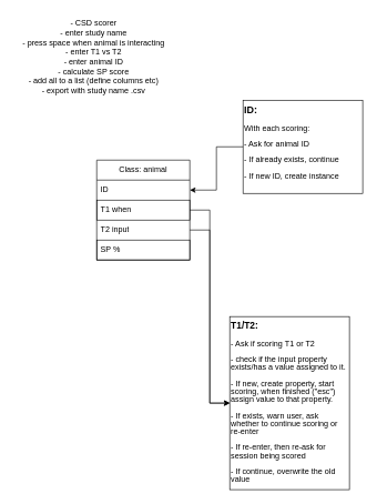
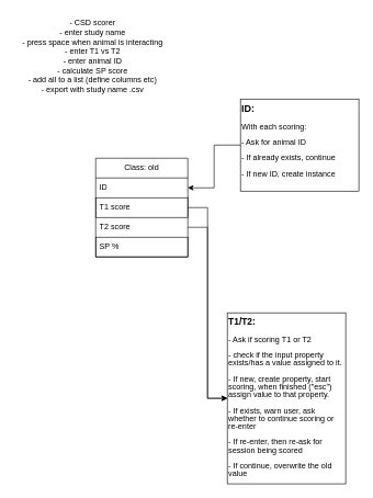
  <mxCell id="0" />
  <mxCell id="1" parent="0" />
  <mxCell id="2" value="&lt;div&gt;- CSD scorer&lt;/div&gt;&lt;div&gt;- enter study name&lt;/div&gt;&lt;div&gt;- press space when animal is interacting&lt;/div&gt;&lt;div&gt;- enter T1 vs T2&lt;/div&gt;&lt;div&gt;- enter animal ID&lt;/div&gt;&lt;div&gt;- calculate SP score&lt;/div&gt;&lt;div&gt;- add all to a list (define columns etc)&lt;/div&gt;&lt;div&gt;- export with study name .csv&lt;/div&gt;" style="text;html=1;align=center;verticalAlign=middle;resizable=0;points=[];autosize=1;strokeColor=none;fillColor=none;" vertex="1" parent="1"><mxGeometry x="20" width="240" height="130" as="geometry" y="20" /></mxCell>
- <mxCell id="3" value="Class: animal" style="swimlane;fontStyle=0;childLayout=stackLayout;horizontal=1;startSize=30;horizontalStack=0;resizeParent=1;resizeParentMax=0;resizeLast=0;collapsible=1;marginBottom=0;whiteSpace=wrap;html=1;" vertex="1" parent="1"><mxGeometry x="145" y="240" width="140" height="150" as="geometry" /></mxCell>
+ <mxCell id="3" value="Class: old" style="swimlane;fontStyle=0;childLayout=stackLayout;horizontal=1;startSize=30;horizontalStack=0;resizeParent=1;resizeParentMax=0;resizeLast=0;collapsible=1;marginBottom=0;whiteSpace=wrap;html=1;" vertex="1" parent="1"><mxGeometry x="145" y="240" width="140" height="150" as="geometry" /></mxCell>
  <mxCell id="4" value="&lt;div&gt;ID&lt;/div&gt;" style="text;strokeColor=none;fillColor=none;align=left;verticalAlign=middle;spacingLeft=4;spacingRight=4;overflow=hidden;points=[[0,0.5],[1,0.5]];portConstraint=eastwest;rotatable=0;whiteSpace=wrap;html=1;" vertex="1" parent="3"><mxGeometry y="30" width="140" height="30" as="geometry" /></mxCell>
- <mxCell id="5" value="T1 when" style="text;strokeColor=default;fillColor=none;align=left;verticalAlign=middle;spacingLeft=4;spacingRight=4;overflow=hidden;points=[[0,0.5],[1,0.5]];portConstraint=eastwest;rotatable=0;whiteSpace=wrap;html=1;" vertex="1" parent="3"><mxGeometry y="60" width="140" height="30" as="geometry" /></mxCell>
- <mxCell id="6" value="T2 input" style="text;strokeColor=none;fillColor=none;align=left;verticalAlign=middle;spacingLeft=4;spacingRight=4;overflow=hidden;points=[[0,0.5],[1,0.5]];portConstraint=eastwest;rotatable=0;whiteSpace=wrap;html=1;" vertex="1" parent="3"><mxGeometry y="90" width="140" height="30" as="geometry" /></mxCell>
+ <mxCell id="5" value="T1 score" style="text;strokeColor=default;fillColor=none;align=left;verticalAlign=middle;spacingLeft=4;spacingRight=4;overflow=hidden;points=[[0,0.5],[1,0.5]];portConstraint=eastwest;rotatable=0;whiteSpace=wrap;html=1;" vertex="1" parent="3"><mxGeometry y="60" width="140" height="30" as="geometry" /></mxCell>
+ <mxCell id="6" value="T2 score" style="text;strokeColor=none;fillColor=none;align=left;verticalAlign=middle;spacingLeft=4;spacingRight=4;overflow=hidden;points=[[0,0.5],[1,0.5]];portConstraint=eastwest;rotatable=0;whiteSpace=wrap;html=1;" vertex="1" parent="3"><mxGeometry y="90" width="140" height="30" as="geometry" /></mxCell>
  <mxCell id="7" value="SP %" style="text;strokeColor=default;fillColor=none;align=left;verticalAlign=middle;spacingLeft=4;spacingRight=4;overflow=hidden;points=[[0,0.5],[1,0.5]];portConstraint=eastwest;rotatable=0;whiteSpace=wrap;html=1;" vertex="1" parent="3"><mxGeometry y="120" width="140" height="30" as="geometry" /></mxCell>
  <mxCell id="8" value="" style="edgeStyle=orthogonalEdgeStyle;rounded=0;orthogonalLoop=1;jettySize=auto;html=1;" edge="1" parent="1" source="9" target="4"><mxGeometry relative="1" as="geometry" /></mxCell>
  <mxCell id="9" value="&lt;div style=&quot;line-height: 100%;&quot;&gt;&lt;h3 style=&quot;margin-top: 0px; line-height: 100%;&quot;&gt;&lt;font style=&quot;font-size: 15px; line-height: 100%;&quot;&gt;ID:&lt;/font&gt;&lt;/h3&gt;&lt;div&gt;With each scoring:&lt;/div&gt;&lt;p&gt;- Ask for animal ID&lt;/p&gt;&lt;p&gt;- If already exists, continue&lt;/p&gt;&lt;p&gt;- If new ID, create instance&lt;/p&gt;&lt;/div&gt;" style="text;html=1;whiteSpace=wrap;overflow=hidden;rounded=0;strokeColor=default;" vertex="1" parent="1"><mxGeometry x="365" y="150" width="180" height="140" as="geometry" /></mxCell>
  <mxCell id="10" style="edgeStyle=orthogonalEdgeStyle;rounded=0;orthogonalLoop=1;jettySize=auto;html=1;exitX=0.5;exitY=1;exitDx=0;exitDy=0;" edge="1" parent="1" source="9" target="9"><mxGeometry relative="1" as="geometry" /></mxCell>
  <mxCell id="11" value="&lt;div style=&quot;line-height: 100%;&quot;&gt;&lt;h3 style=&quot;margin-top: 0px; line-height: 100%;&quot;&gt;T1/T2:&lt;/h3&gt;&lt;p&gt;- Ask if scoring T1 or T2&lt;/p&gt;&lt;p&gt;- check if the input property exists/has a value assigned to it.&lt;/p&gt;&lt;p&gt;- If new, create property, start scoring, when finished (&quot;esc&quot;) assign value to that property.&lt;/p&gt;&lt;p&gt;- If exists, warn user, ask whether to continue scoring or re-enter&lt;/p&gt;&lt;p&gt;- If re-enter, then re-ask for session being scored&lt;/p&gt;&lt;p&gt;- If continue, overwrite the old value&lt;/p&gt;&lt;/div&gt;" style="text;html=1;whiteSpace=wrap;overflow=hidden;rounded=0;glass=0;shadow=0;strokeColor=default;collapsible=0;" vertex="1" parent="1"><mxGeometry x="345" y="475" width="180" height="260" as="geometry"><mxRectangle x="340" y="455" width="510" height="190" as="alternateBounds" /></mxGeometry></mxCell>
  <mxCell id="12" style="edgeStyle=orthogonalEdgeStyle;rounded=0;orthogonalLoop=1;jettySize=auto;html=1;exitX=1;exitY=0.5;exitDx=0;exitDy=0;entryX=0;entryY=0.5;entryDx=0;entryDy=0;" edge="1" parent="1" source="6" target="11"><mxGeometry relative="1" as="geometry" /></mxCell>
  <mxCell id="13" style="edgeStyle=orthogonalEdgeStyle;rounded=0;orthogonalLoop=1;jettySize=auto;html=1;exitX=1;exitY=0.5;exitDx=0;exitDy=0;entryX=0;entryY=0.5;entryDx=0;entryDy=0;" edge="1" parent="1" source="5" target="11"><mxGeometry relative="1" as="geometry" /></mxCell>
